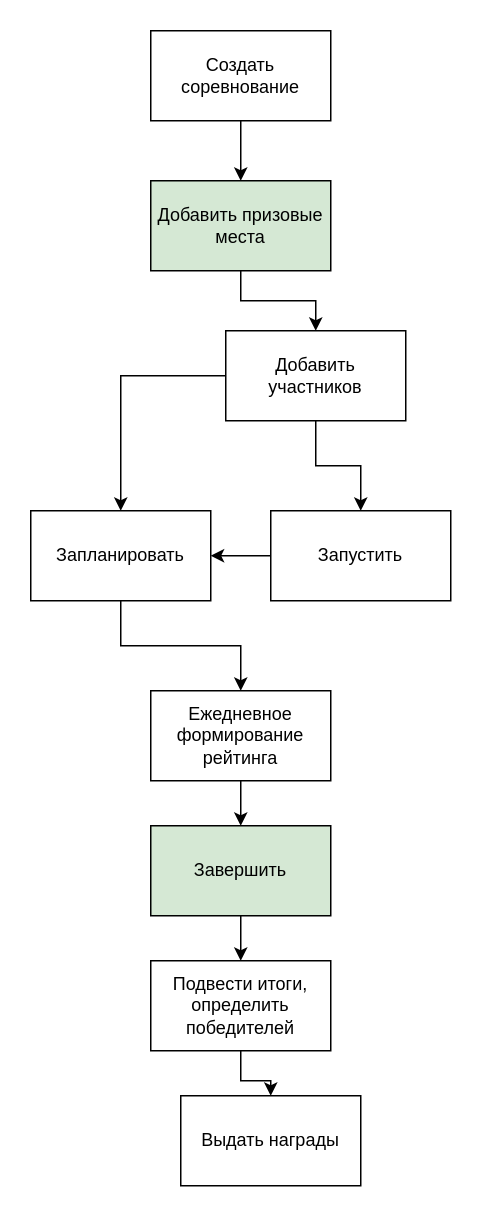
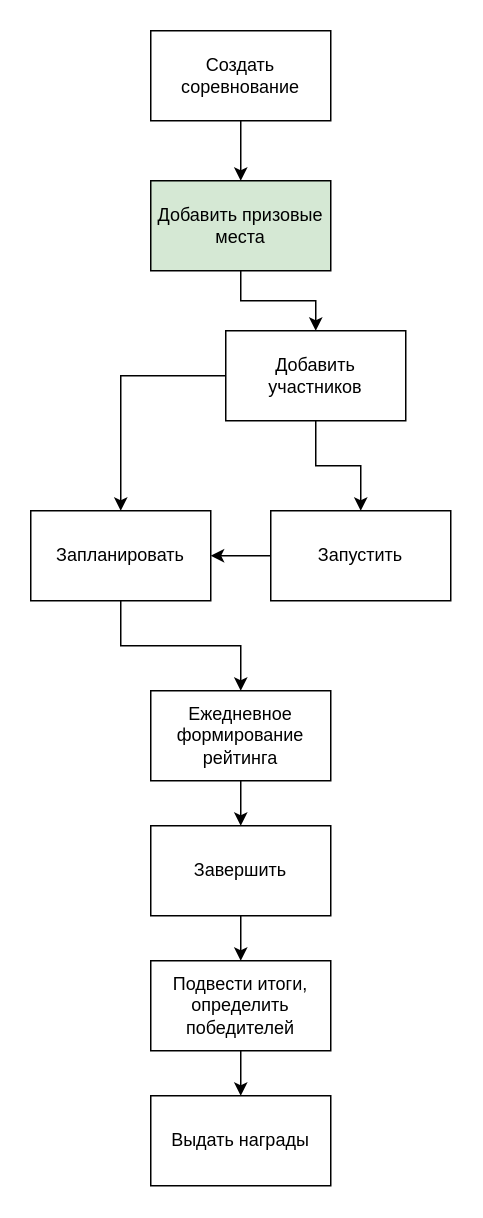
  <mxCell id="0" />
  <mxCell id="1" parent="0" />
  <mxCell id="2" style="edgeStyle=orthogonalEdgeStyle;rounded=0;orthogonalLoop=1;jettySize=auto;html=1;" edge="1" parent="1" source="3" target="8"><mxGeometry relative="1" as="geometry" /></mxCell>
  <mxCell id="3" value="Создать соревнование" style="whiteSpace=wrap;html=1;" vertex="1" parent="1"><mxGeometry x="100" y="20" width="120" height="60" as="geometry" /></mxCell>
  <mxCell id="4" style="edgeStyle=orthogonalEdgeStyle;rounded=0;orthogonalLoop=1;jettySize=auto;html=1;" edge="1" parent="1" source="6" target="12"><mxGeometry relative="1" as="geometry" /></mxCell>
  <mxCell id="5" style="edgeStyle=orthogonalEdgeStyle;rounded=0;orthogonalLoop=1;jettySize=auto;html=1;" edge="1" parent="1" source="6" target="10"><mxGeometry relative="1" as="geometry" /></mxCell>
  <mxCell id="6" value="Добавить участников" style="whiteSpace=wrap;html=1;" vertex="1" parent="1"><mxGeometry x="150" y="220" width="120" height="60" as="geometry" /></mxCell>
  <mxCell id="7" style="edgeStyle=orthogonalEdgeStyle;rounded=0;orthogonalLoop=1;jettySize=auto;html=1;" edge="1" parent="1" source="8" target="6"><mxGeometry relative="1" as="geometry" /></mxCell>
  <mxCell id="8" value="Добавить призовые места" style="whiteSpace=wrap;html=1;fillColor=#d5e8d4;" vertex="1" parent="1"><mxGeometry x="100" y="120" width="120" height="60" as="geometry" /></mxCell>
  <mxCell id="9" style="edgeStyle=orthogonalEdgeStyle;rounded=0;orthogonalLoop=1;jettySize=auto;html=1;" edge="1" parent="1" source="10" target="14"><mxGeometry relative="1" as="geometry" /></mxCell>
  <mxCell id="10" value="Запланировать" style="whiteSpace=wrap;html=1;" vertex="1" parent="1"><mxGeometry x="20" y="340" width="120" height="60" as="geometry" /></mxCell>
  <mxCell id="11" value="" style="edgeStyle=orthogonalEdgeStyle;rounded=0;orthogonalLoop=1;jettySize=auto;html=1;" edge="1" parent="1" source="12" target="10"><mxGeometry relative="1" as="geometry" /></mxCell>
  <mxCell id="12" value="Запустить" style="whiteSpace=wrap;html=1;" vertex="1" parent="1"><mxGeometry x="180" y="340" width="120" height="60" as="geometry" /></mxCell>
  <mxCell id="13" style="edgeStyle=orthogonalEdgeStyle;rounded=0;orthogonalLoop=1;jettySize=auto;html=1;" edge="1" parent="1" source="16" target="18"><mxGeometry relative="1" as="geometry" /></mxCell>
  <mxCell id="14" value="Ежедневное формирование рейтинга" style="whiteSpace=wrap;html=1;" vertex="1" parent="1"><mxGeometry x="100" y="460" width="120" height="60" as="geometry" /></mxCell>
  <mxCell id="15" style="edgeStyle=orthogonalEdgeStyle;rounded=0;orthogonalLoop=1;jettySize=auto;html=1;" edge="1" parent="1" source="18" target="19"><mxGeometry relative="1" as="geometry" /></mxCell>
- <mxCell id="16" value="Завершить" style="whiteSpace=wrap;html=1;fillColor=#d5e8d4;" vertex="1" parent="1"><mxGeometry x="100" y="550" width="120" height="60" as="geometry" /></mxCell>
+ <mxCell id="16" value="Завершить" style="whiteSpace=wrap;html=1;" vertex="1" parent="1"><mxGeometry x="100" y="550" width="120" height="60" as="geometry" /></mxCell>
  <mxCell id="17" style="edgeStyle=orthogonalEdgeStyle;rounded=0;orthogonalLoop=1;jettySize=auto;html=1;" edge="1" parent="1" source="14" target="16"><mxGeometry relative="1" as="geometry" /></mxCell>
  <mxCell id="18" value="Подвести итоги, определить победителей" style="whiteSpace=wrap;html=1;" vertex="1" parent="1"><mxGeometry x="100" y="640" width="120" height="60" as="geometry" /></mxCell>
- <mxCell id="19" value="Выдать награды" style="whiteSpace=wrap;html=1;" vertex="1" parent="1"><mxGeometry x="120" y="730" width="120" height="60" as="geometry" /></mxCell>
+ <mxCell id="19" value="Выдать награды" style="whiteSpace=wrap;html=1;" vertex="1" parent="1"><mxGeometry x="100" y="730" width="120" height="60" as="geometry" /></mxCell>
